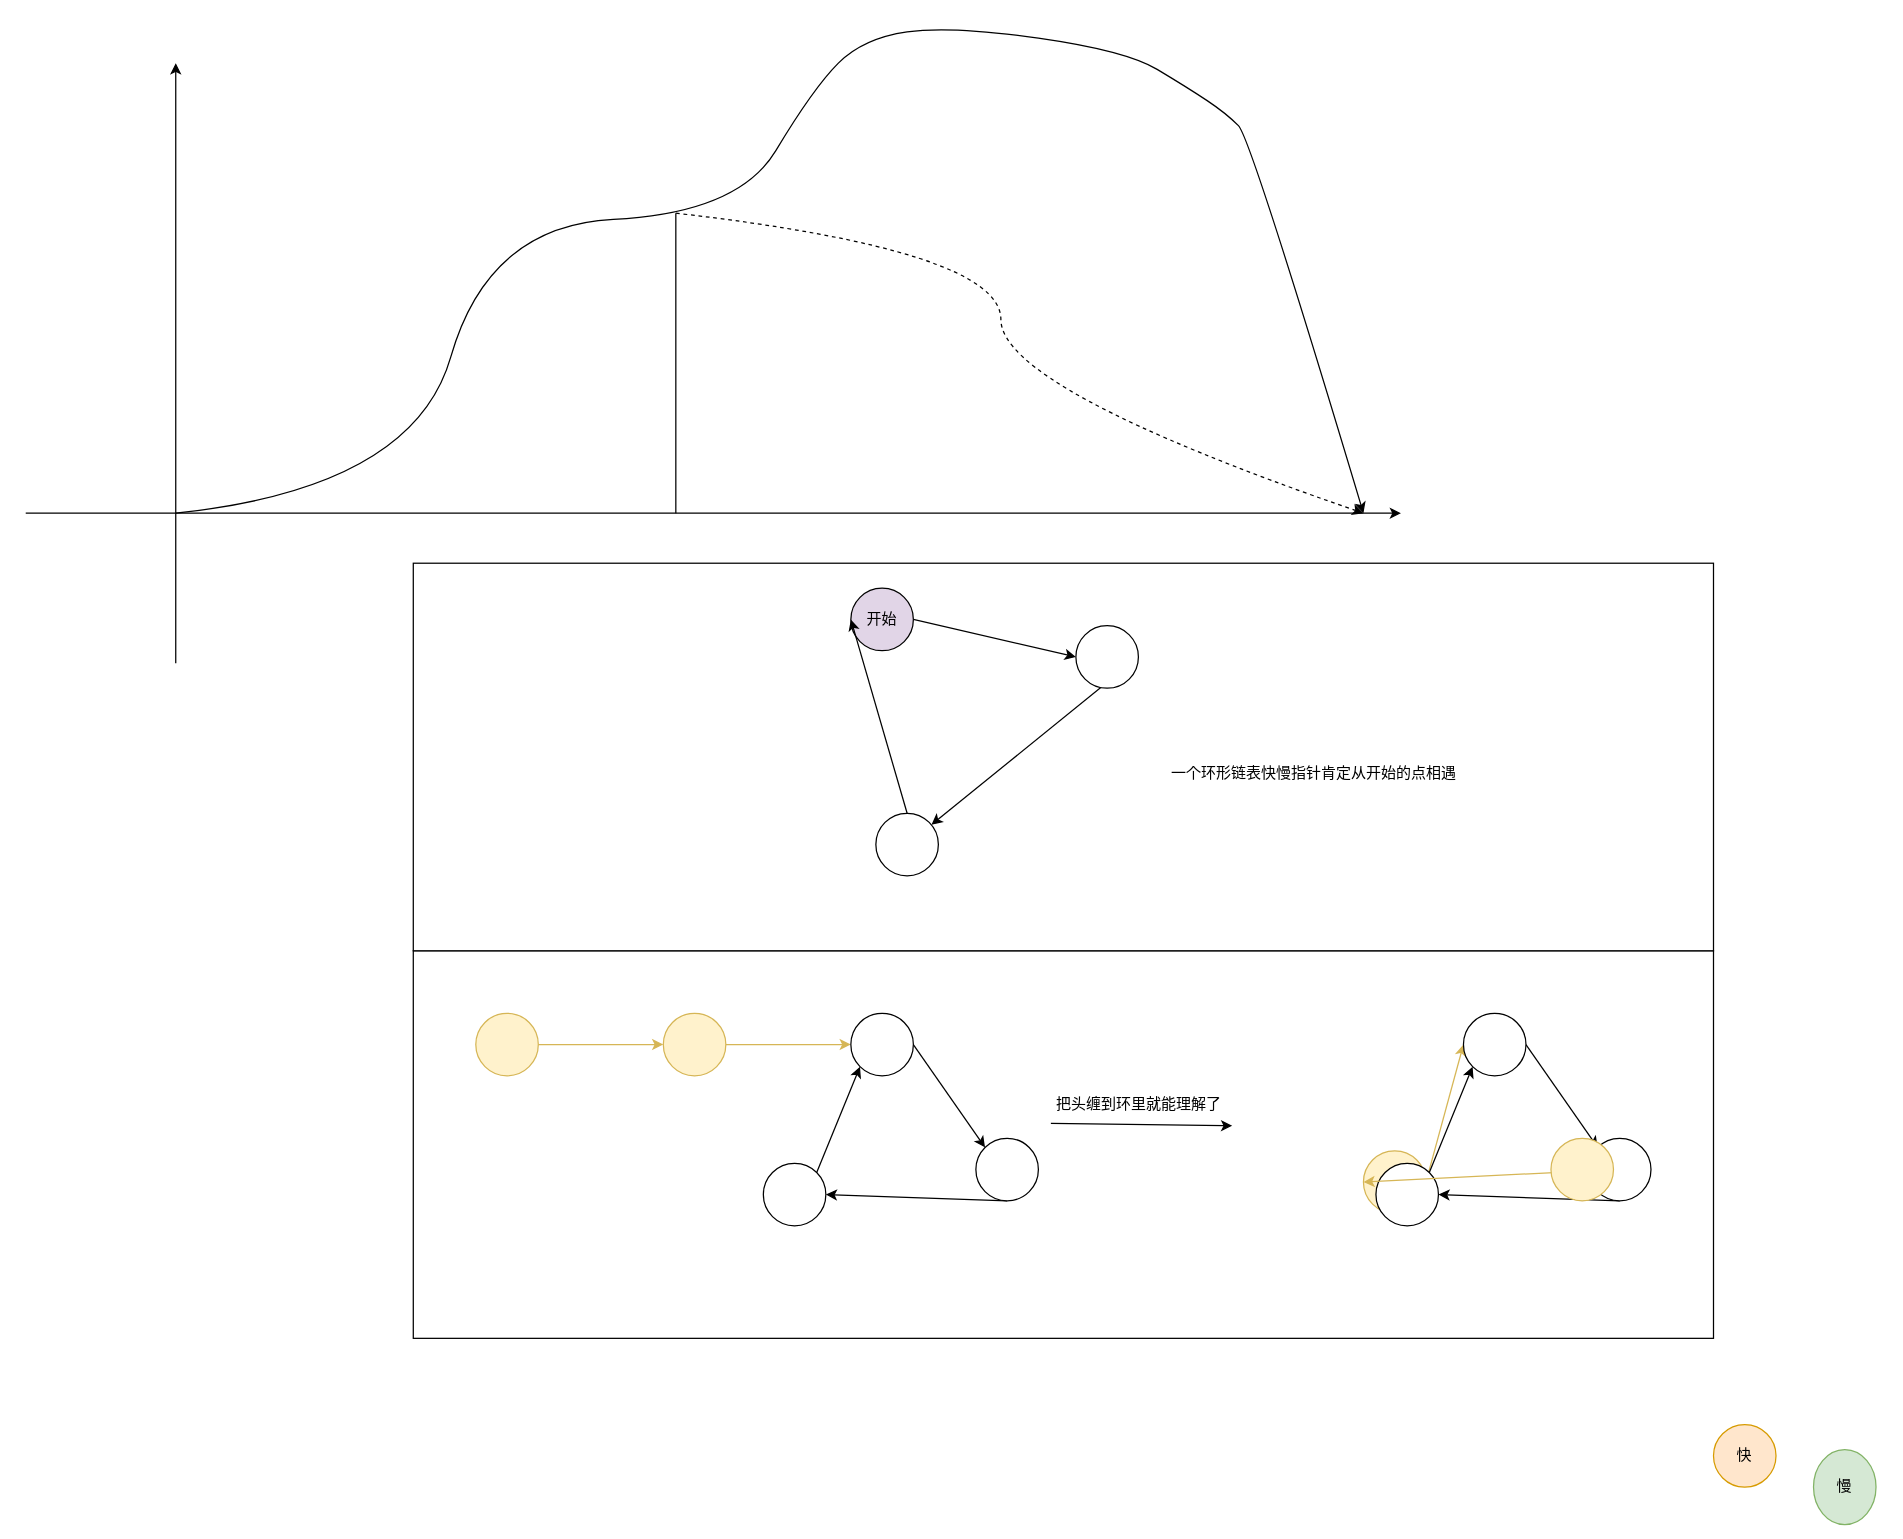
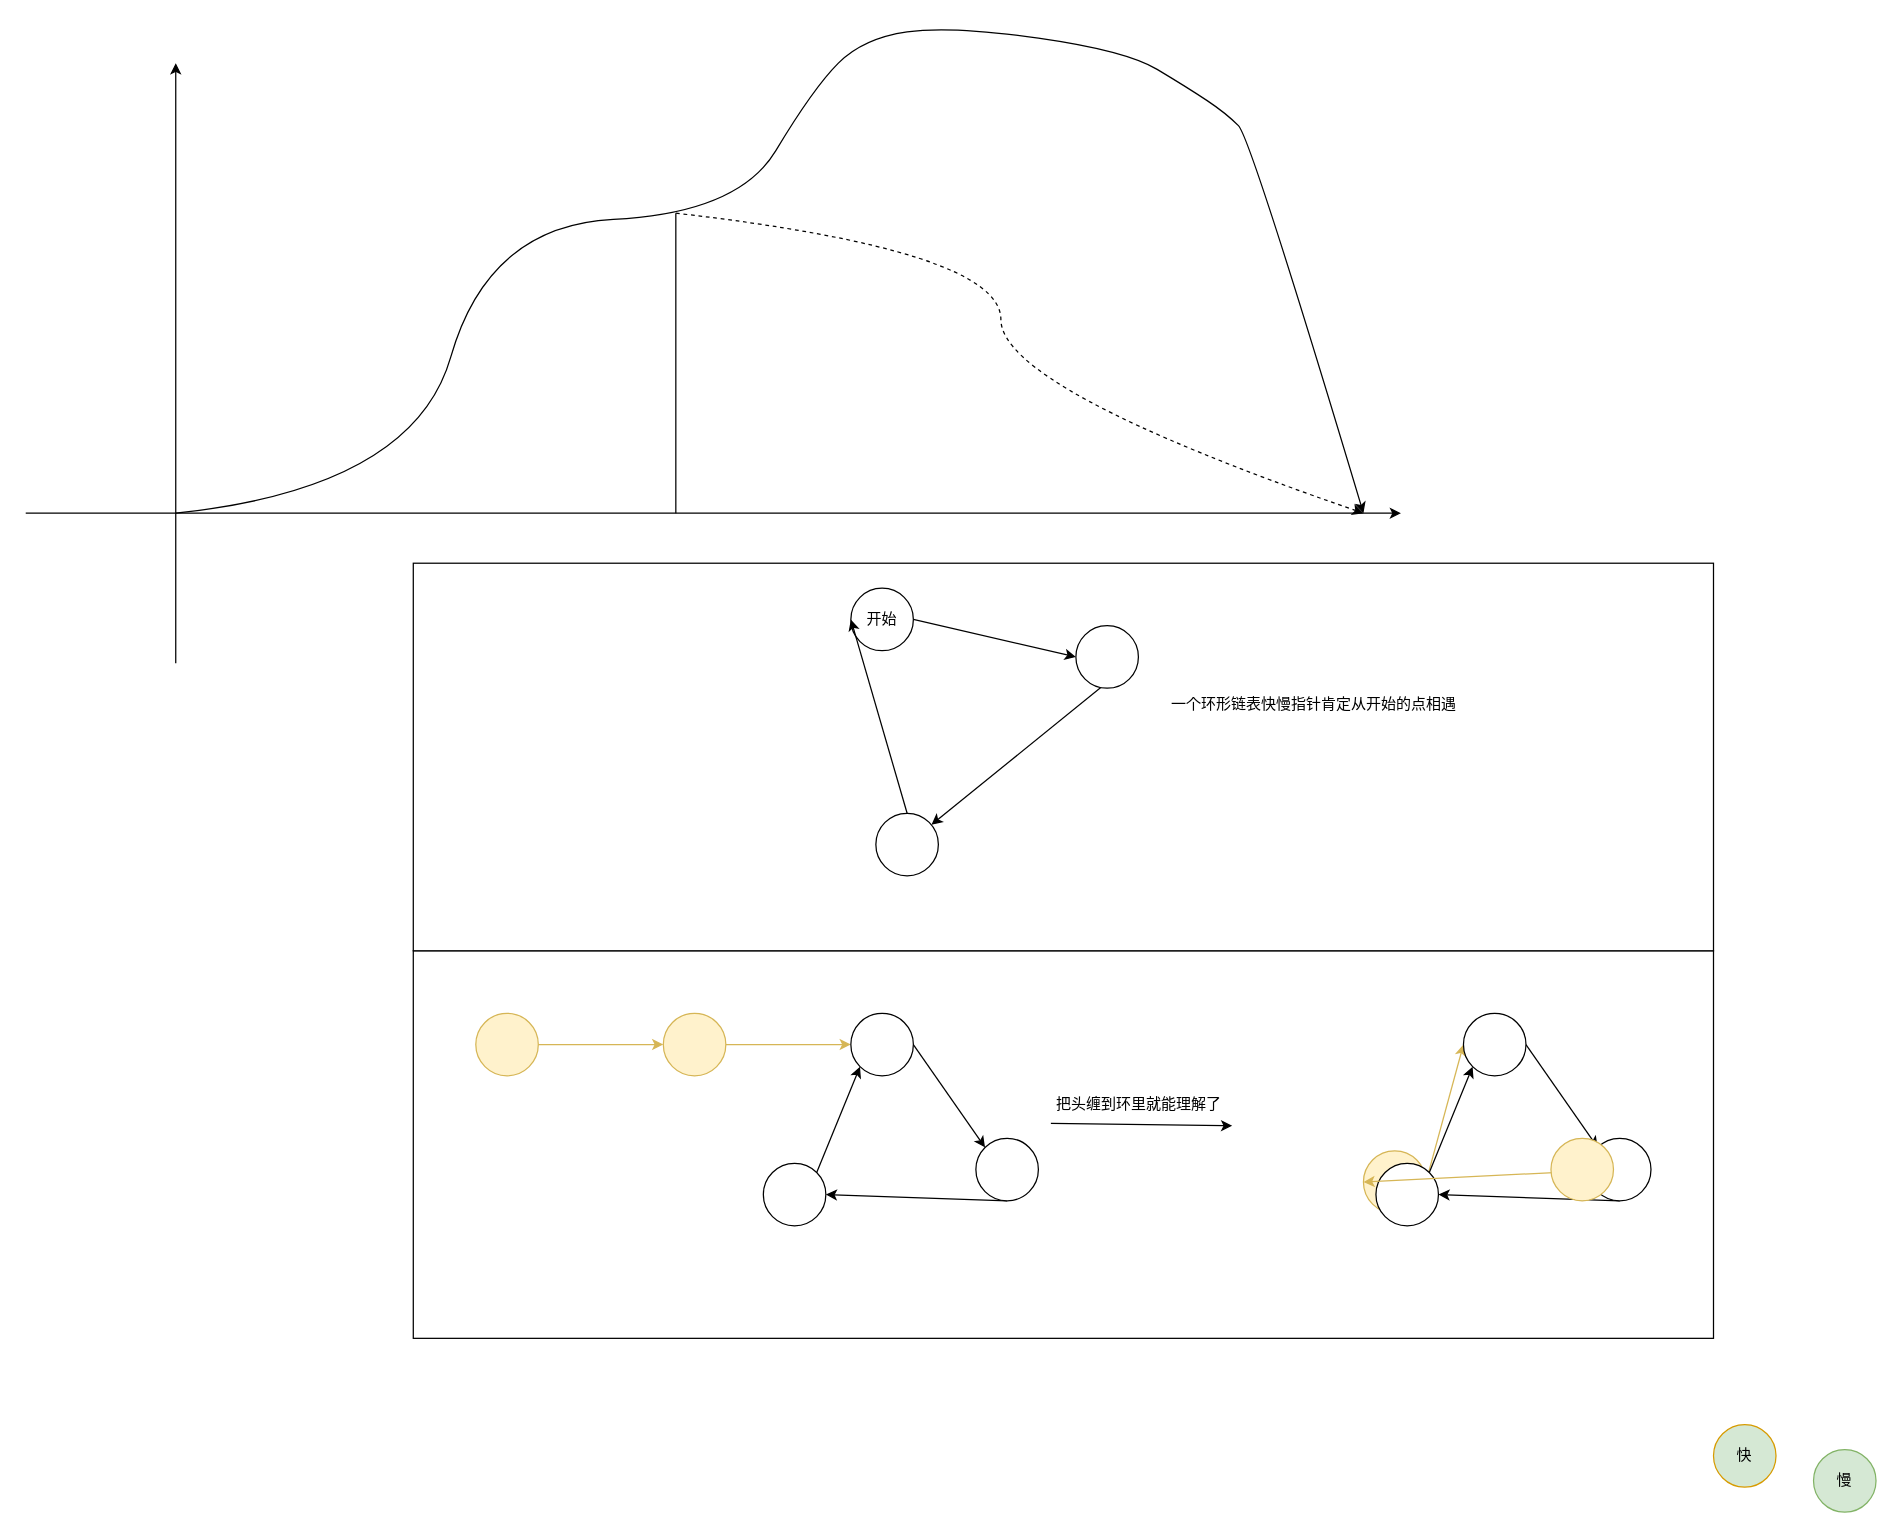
  <mxCell id="0" />
  <mxCell id="1" parent="0" />
  <mxCell id="2" value="" style="rounded=0;whiteSpace=wrap;html=1;" vertex="1" parent="1"><mxGeometry x="330" y="760" width="1040" height="310" as="geometry" /></mxCell>
  <mxCell id="3" value="" style="rounded=0;whiteSpace=wrap;html=1;" vertex="1" parent="1"><mxGeometry x="330" y="450" width="1040" height="310" as="geometry" /></mxCell>
  <mxCell id="4" value="" style="endArrow=classic;html=1;rounded=0;" parent="1" edge="1"><mxGeometry width="50" height="50" relative="1" as="geometry"><mxPoint x="20" y="410" as="sourcePoint" /><mxPoint x="1120" y="410" as="targetPoint" /></mxGeometry></mxCell>
  <mxCell id="5" value="" style="endArrow=classic;html=1;rounded=0;" parent="1" edge="1"><mxGeometry width="50" height="50" relative="1" as="geometry"><mxPoint x="140" y="530" as="sourcePoint" /><mxPoint x="140" y="50" as="targetPoint" /></mxGeometry></mxCell>
  <mxCell id="6" value="" style="curved=1;endArrow=classic;html=1;rounded=0;" parent="1" edge="1"><mxGeometry width="50" height="50" relative="1" as="geometry"><mxPoint x="140" y="410" as="sourcePoint" /><mxPoint x="1090" y="410" as="targetPoint" /><Array as="points"><mxPoint x="330" y="390" /><mxPoint x="390" y="180" /><mxPoint x="590" y="170" /><mxPoint x="650" y="70" /><mxPoint x="690" y="30" /><mxPoint x="760" y="20" /><mxPoint x="900" y="40" /><mxPoint x="950" y="70" /><mxPoint x="980" y="90" /><mxPoint x="1000" y="110" /></Array></mxGeometry></mxCell>
  <mxCell id="7" value="" style="endArrow=none;html=1;rounded=0;" parent="1" edge="1"><mxGeometry width="50" height="50" relative="1" as="geometry"><mxPoint x="540" y="410" as="sourcePoint" /><mxPoint x="540" y="170" as="targetPoint" /></mxGeometry></mxCell>
  <mxCell id="8" value="" style="curved=1;endArrow=classic;html=1;rounded=0;dashed=1;" parent="1" edge="1"><mxGeometry width="50" height="50" relative="1" as="geometry"><mxPoint x="540" y="170" as="sourcePoint" /><mxPoint x="1090" y="410" as="targetPoint" /><Array as="points"><mxPoint x="800" y="200" /><mxPoint x="800" y="310" /></Array></mxGeometry></mxCell>
- <mxCell id="9" value="慢" style="ellipse;whiteSpace=wrap;html=1;aspect=fixed;fillColor=#d5e8d4;strokeColor=#82b366;" vertex="1" parent="1"><mxGeometry x="1450" y="1159" width="50" height="60" as="geometry" /></mxCell>
- <mxCell id="10" value="快" style="ellipse;whiteSpace=wrap;html=1;aspect=fixed;fillColor=#ffe6cc;strokeColor=#d79b00;" vertex="1" parent="1"><mxGeometry x="1370" y="1139" width="50" height="50" as="geometry" /></mxCell>
+ <mxCell id="9" value="慢" style="ellipse;whiteSpace=wrap;html=1;aspect=fixed;fillColor=#d5e8d4;strokeColor=#82b366;" vertex="1" parent="1"><mxGeometry x="1450" y="1159" width="50" height="50" as="geometry" /></mxCell>
+ <mxCell id="10" value="快" style="ellipse;whiteSpace=wrap;html=1;aspect=fixed;fillColor=#d5e8d4;strokeColor=#d79b00;" vertex="1" parent="1"><mxGeometry x="1370" y="1139" width="50" height="50" as="geometry" /></mxCell>
  <mxCell id="11" style="rounded=0;orthogonalLoop=1;jettySize=auto;html=1;exitX=1;exitY=0.5;exitDx=0;exitDy=0;entryX=0;entryY=0.5;entryDx=0;entryDy=0;" edge="1" parent="1" source="12" target="14"><mxGeometry relative="1" as="geometry" /></mxCell>
- <mxCell id="12" value="开始" style="ellipse;whiteSpace=wrap;html=1;aspect=fixed;fillColor=#e1d5e7;" vertex="1" parent="1"><mxGeometry x="680" y="470" width="50" height="50" as="geometry" /></mxCell>
+ <mxCell id="12" value="开始" style="ellipse;whiteSpace=wrap;html=1;aspect=fixed;" vertex="1" parent="1"><mxGeometry x="680" y="470" width="50" height="50" as="geometry" /></mxCell>
  <mxCell id="13" style="rounded=0;orthogonalLoop=1;jettySize=auto;html=1;exitX=1;exitY=0.5;exitDx=0;exitDy=0;" edge="1" parent="1" source="14" target="16"><mxGeometry relative="1" as="geometry"><mxPoint x="852.678" y="697.322" as="targetPoint" /></mxGeometry></mxCell>
  <mxCell id="14" value="" style="ellipse;whiteSpace=wrap;html=1;aspect=fixed;" vertex="1" parent="1"><mxGeometry x="860" y="500" width="50" height="50" as="geometry" /></mxCell>
  <mxCell id="15" style="rounded=0;orthogonalLoop=1;jettySize=auto;html=1;exitX=0.5;exitY=0;exitDx=0;exitDy=0;entryX=0;entryY=0.5;entryDx=0;entryDy=0;" edge="1" parent="1" source="16" target="12"><mxGeometry relative="1" as="geometry" /></mxCell>
  <mxCell id="16" value="" style="ellipse;whiteSpace=wrap;html=1;aspect=fixed;" vertex="1" parent="1"><mxGeometry x="700" y="650" width="50" height="50" as="geometry" /></mxCell>
- <mxCell id="17" value="一个环形链表快慢指针肯定从开始的点相遇" style="text;html=1;align=center;verticalAlign=middle;resizable=0;points=[];autosize=1;strokeColor=none;fillColor=none;" vertex="1" parent="1"><mxGeometry x="925" y="603" width="250" height="30" as="geometry" /></mxCell>
+ <mxCell id="17" value="一个环形链表快慢指针肯定从开始的点相遇" style="text;html=1;align=center;verticalAlign=middle;resizable=0;points=[];autosize=1;strokeColor=none;fillColor=none;" vertex="1" parent="1"><mxGeometry x="925" y="548" width="250" height="30" as="geometry" /></mxCell>
  <mxCell id="18" style="rounded=0;orthogonalLoop=1;jettySize=auto;html=1;exitX=1;exitY=0.5;exitDx=0;exitDy=0;entryX=0;entryY=0.5;entryDx=0;entryDy=0;fillColor=#fff2cc;strokeColor=#d6b656;" edge="1" parent="1" source="19" target="21"><mxGeometry relative="1" as="geometry" /></mxCell>
  <mxCell id="19" value="" style="ellipse;whiteSpace=wrap;html=1;aspect=fixed;fillColor=#fff2cc;strokeColor=#d6b656;" vertex="1" parent="1"><mxGeometry x="530" y="810" width="50" height="50" as="geometry" /></mxCell>
  <mxCell id="20" style="rounded=0;orthogonalLoop=1;jettySize=auto;html=1;exitX=1;exitY=0.5;exitDx=0;exitDy=0;entryX=0;entryY=0;entryDx=0;entryDy=0;" edge="1" parent="1" source="21" target="23"><mxGeometry relative="1" as="geometry" /></mxCell>
  <mxCell id="21" value="" style="ellipse;whiteSpace=wrap;html=1;aspect=fixed;" vertex="1" parent="1"><mxGeometry x="680" y="810" width="50" height="50" as="geometry" /></mxCell>
  <mxCell id="22" style="rounded=0;orthogonalLoop=1;jettySize=auto;html=1;exitX=0.5;exitY=1;exitDx=0;exitDy=0;entryX=1;entryY=0.5;entryDx=0;entryDy=0;" edge="1" parent="1" source="23" target="25"><mxGeometry relative="1" as="geometry" /></mxCell>
  <mxCell id="23" value="" style="ellipse;whiteSpace=wrap;html=1;aspect=fixed;" vertex="1" parent="1"><mxGeometry x="780" y="910" width="50" height="50" as="geometry" /></mxCell>
  <mxCell id="24" style="rounded=0;orthogonalLoop=1;jettySize=auto;html=1;exitX=1;exitY=0;exitDx=0;exitDy=0;entryX=0;entryY=1;entryDx=0;entryDy=0;" edge="1" parent="1" source="25" target="21"><mxGeometry relative="1" as="geometry" /></mxCell>
  <mxCell id="25" value="" style="ellipse;whiteSpace=wrap;html=1;aspect=fixed;" vertex="1" parent="1"><mxGeometry x="610" y="930" width="50" height="50" as="geometry" /></mxCell>
  <mxCell id="26" style="rounded=0;orthogonalLoop=1;jettySize=auto;html=1;exitX=1;exitY=0.5;exitDx=0;exitDy=0;entryX=0;entryY=0.5;entryDx=0;entryDy=0;fillColor=#fff2cc;strokeColor=#d6b656;" edge="1" parent="1" source="27" target="19"><mxGeometry relative="1" as="geometry" /></mxCell>
  <mxCell id="27" value="" style="ellipse;whiteSpace=wrap;html=1;aspect=fixed;fillColor=#fff2cc;strokeColor=#d6b656;" vertex="1" parent="1"><mxGeometry x="380" y="810" width="50" height="50" as="geometry" /></mxCell>
  <mxCell id="28" style="rounded=0;orthogonalLoop=1;jettySize=auto;html=1;exitX=1;exitY=0.5;exitDx=0;exitDy=0;entryX=0;entryY=0.5;entryDx=0;entryDy=0;fillColor=#fff2cc;strokeColor=#d6b656;" edge="1" parent="1" source="29" target="31"><mxGeometry relative="1" as="geometry" /></mxCell>
  <mxCell id="29" value="" style="ellipse;whiteSpace=wrap;html=1;aspect=fixed;fillColor=#fff2cc;strokeColor=#d6b656;" vertex="1" parent="1"><mxGeometry x="1090" y="920" width="50" height="50" as="geometry" /></mxCell>
  <mxCell id="30" style="rounded=0;orthogonalLoop=1;jettySize=auto;html=1;exitX=1;exitY=0.5;exitDx=0;exitDy=0;entryX=0;entryY=0;entryDx=0;entryDy=0;" edge="1" parent="1" source="31" target="33"><mxGeometry relative="1" as="geometry" /></mxCell>
  <mxCell id="31" value="" style="ellipse;whiteSpace=wrap;html=1;aspect=fixed;" vertex="1" parent="1"><mxGeometry x="1170" y="810" width="50" height="50" as="geometry" /></mxCell>
  <mxCell id="32" style="rounded=0;orthogonalLoop=1;jettySize=auto;html=1;exitX=0.5;exitY=1;exitDx=0;exitDy=0;entryX=1;entryY=0.5;entryDx=0;entryDy=0;" edge="1" parent="1" source="33" target="35"><mxGeometry relative="1" as="geometry" /></mxCell>
  <mxCell id="33" value="" style="ellipse;whiteSpace=wrap;html=1;aspect=fixed;" vertex="1" parent="1"><mxGeometry x="1270" y="910" width="50" height="50" as="geometry" /></mxCell>
  <mxCell id="34" style="rounded=0;orthogonalLoop=1;jettySize=auto;html=1;exitX=1;exitY=0;exitDx=0;exitDy=0;entryX=0;entryY=1;entryDx=0;entryDy=0;" edge="1" parent="1" source="35" target="31"><mxGeometry relative="1" as="geometry" /></mxCell>
  <mxCell id="35" value="" style="ellipse;whiteSpace=wrap;html=1;aspect=fixed;" vertex="1" parent="1"><mxGeometry x="1100" y="930" width="50" height="50" as="geometry" /></mxCell>
  <mxCell id="36" style="rounded=0;orthogonalLoop=1;jettySize=auto;html=1;exitX=1;exitY=0.5;exitDx=0;exitDy=0;entryX=0;entryY=0.5;entryDx=0;entryDy=0;fillColor=#fff2cc;strokeColor=#d6b656;" edge="1" parent="1" source="37" target="29"><mxGeometry relative="1" as="geometry" /></mxCell>
  <mxCell id="37" value="" style="ellipse;whiteSpace=wrap;html=1;aspect=fixed;fillColor=#fff2cc;strokeColor=#d6b656;" vertex="1" parent="1"><mxGeometry x="1240" y="910" width="50" height="50" as="geometry" /></mxCell>
  <mxCell id="38" value="把头缠到环里就能理解了" style="text;html=1;align=center;verticalAlign=middle;resizable=0;points=[];autosize=1;strokeColor=none;fillColor=none;" vertex="1" parent="1"><mxGeometry x="830" y="868" width="160" height="30" as="geometry" /></mxCell>
  <mxCell id="39" value="" style="endArrow=classic;html=1;rounded=0;entryX=0.969;entryY=1.067;entryDx=0;entryDy=0;entryPerimeter=0;" edge="1" parent="1" target="38"><mxGeometry width="50" height="50" relative="1" as="geometry"><mxPoint x="840" y="898" as="sourcePoint" /><mxPoint x="890" y="848" as="targetPoint" /></mxGeometry></mxCell>
